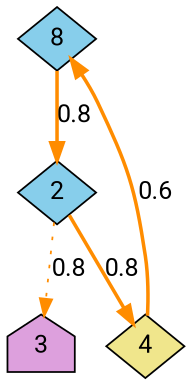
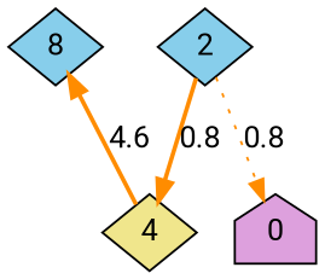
  digraph {
    fontname=Roboto
    root=1
    node [fillcolor=skyblue fontname=Roboto shape=diamond style=filled]
    edge [color=darkorange fontname=Roboto style=bold]
    n1 [label=8 width=0.5]
    2 [width=0.5]
-   3 [fillcolor=plum shape=house width=0.5]
+   3 [fillcolor=plum shape=house width=0.5 label=0]
    4 [fillcolor=khaki width=0.5]
-   n1 -> 2 [label=0.8]
    2 -> 3 [label=0.8 style=dotted]
    2 -> 4 [label=0.8]
-   4 -> n1 [constraint=false label=0.6]
+   4 -> n1 [constraint=false label=4.6]
  }
